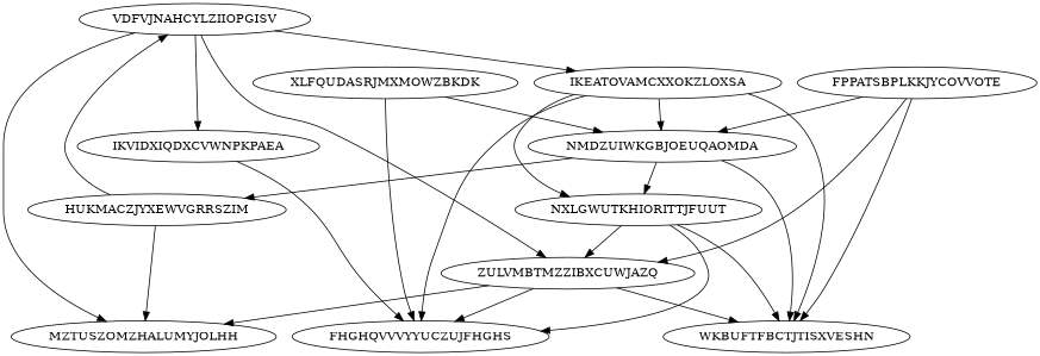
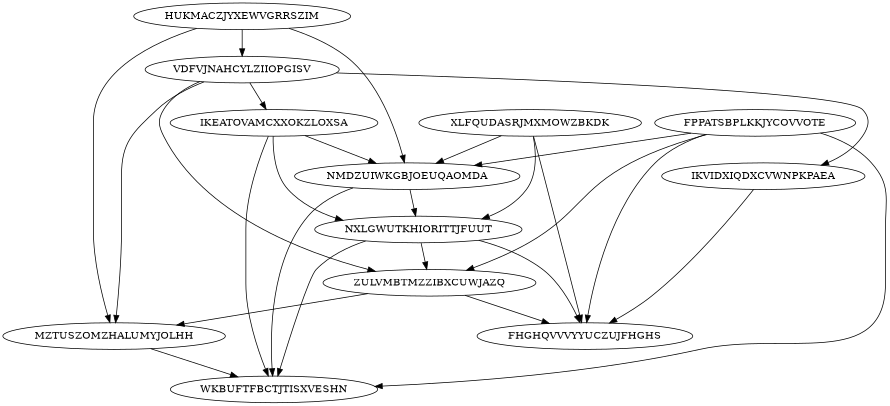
  digraph {
    node [Weight=20]
    edge [Weight=20]
    VDFVJNAHCYLZIIOPGISV [Weight=12]
    IKEATOVAMCXXOKZLOXSA [Weight=18]
    IKVIDXIQDXCVWNPKPAEA
    ZULVMBTMZZIBXCUWJAZQ [Weight=18]
    MZTUSZOMZHALUMYJOLHH [Weight=15]
    NMDZUIWKGBJOEUQAOMDA [Weight=19]
    NXLGWUTKHIORITTJFUUT
    WKBUFTFBCTJTISXVESHN [Weight=15]
    FHGHQVVVYYUCZUJFHGHS
    HUKMACZJYXEWVGRRSZIM [Weight=12]
    FPPATSBPLKKJYCOVVOTE [Weight=19]
    XLFQUDASRJMXMOWZBKDK [Weight=13]
    VDFVJNAHCYLZIIOPGISV -> IKEATOVAMCXXOKZLOXSA
    VDFVJNAHCYLZIIOPGISV -> IKVIDXIQDXCVWNPKPAEA
    VDFVJNAHCYLZIIOPGISV -> ZULVMBTMZZIBXCUWJAZQ
    VDFVJNAHCYLZIIOPGISV -> MZTUSZOMZHALUMYJOLHH
    IKEATOVAMCXXOKZLOXSA -> NMDZUIWKGBJOEUQAOMDA [Weight=17]
    IKEATOVAMCXXOKZLOXSA -> NXLGWUTKHIORITTJFUUT [Weight=16]
    IKEATOVAMCXXOKZLOXSA -> WKBUFTFBCTJTISXVESHN [Weight=13]
    IKVIDXIQDXCVWNPKPAEA -> FHGHQVVVYYUCZUJFHGHS [Weight=17]
    ZULVMBTMZZIBXCUWJAZQ -> MZTUSZOMZHALUMYJOLHH [Weight=12]
    ZULVMBTMZZIBXCUWJAZQ -> FHGHQVVVYYUCZUJFHGHS
-   ZULVMBTMZZIBXCUWJAZQ -> WKBUFTFBCTJTISXVESHN [Weight=16]
+   MZTUSZOMZHALUMYJOLHH -> WKBUFTFBCTJTISXVESHN [Weight=16]
    NMDZUIWKGBJOEUQAOMDA -> NXLGWUTKHIORITTJFUUT [Weight=10]
    NMDZUIWKGBJOEUQAOMDA -> WKBUFTFBCTJTISXVESHN
-   NMDZUIWKGBJOEUQAOMDA -> HUKMACZJYXEWVGRRSZIM [Weight=15]
+   HUKMACZJYXEWVGRRSZIM -> NMDZUIWKGBJOEUQAOMDA [Weight=15]
    NXLGWUTKHIORITTJFUUT -> ZULVMBTMZZIBXCUWJAZQ
    NXLGWUTKHIORITTJFUUT -> WKBUFTFBCTJTISXVESHN [Weight=10]
    NXLGWUTKHIORITTJFUUT -> FHGHQVVVYYUCZUJFHGHS [Weight=19]
    HUKMACZJYXEWVGRRSZIM -> VDFVJNAHCYLZIIOPGISV [Weight=12]
    HUKMACZJYXEWVGRRSZIM -> MZTUSZOMZHALUMYJOLHH [Weight=12]
    FPPATSBPLKKJYCOVVOTE -> ZULVMBTMZZIBXCUWJAZQ [Weight=13]
    FPPATSBPLKKJYCOVVOTE -> NMDZUIWKGBJOEUQAOMDA [Weight=10]
    FPPATSBPLKKJYCOVVOTE -> WKBUFTFBCTJTISXVESHN [Weight=11]
-   IKEATOVAMCXXOKZLOXSA -> FHGHQVVVYYUCZUJFHGHS [Weight=12]
+   FPPATSBPLKKJYCOVVOTE -> FHGHQVVVYYUCZUJFHGHS [Weight=12]
    XLFQUDASRJMXMOWZBKDK -> NMDZUIWKGBJOEUQAOMDA [Weight=11]
+   XLFQUDASRJMXMOWZBKDK -> NXLGWUTKHIORITTJFUUT [Weight=11]
    XLFQUDASRJMXMOWZBKDK -> FHGHQVVVYYUCZUJFHGHS [Weight=13]
  }
